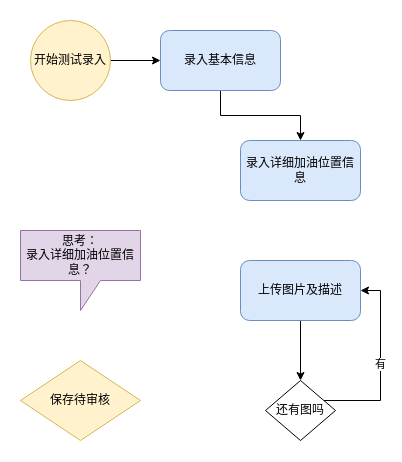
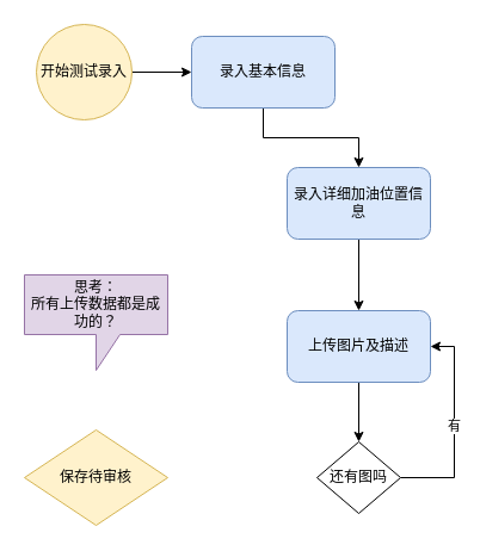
  <mxCell id="0" />
  <mxCell id="1" parent="0" />
  <mxCell id="2" style="edgeStyle=orthogonalEdgeStyle;rounded=0;orthogonalLoop=1;jettySize=auto;html=1;entryX=0;entryY=0.5;entryDx=0;entryDy=0;" edge="1" parent="1" source="3" target="5"><mxGeometry relative="1" as="geometry" /></mxCell>
  <mxCell id="3" value="开始测试录入" style="ellipse;whiteSpace=wrap;html=1;aspect=fixed;fillColor=#fff2cc;strokeColor=#d6b656;" vertex="1" parent="1"><mxGeometry x="30" y="20" width="80" height="80" as="geometry" /></mxCell>
  <mxCell id="4" style="edgeStyle=orthogonalEdgeStyle;rounded=0;orthogonalLoop=1;jettySize=auto;html=1;entryX=0.5;entryY=0;entryDx=0;entryDy=0;" edge="1" parent="1" source="5" target="7"><mxGeometry relative="1" as="geometry" /></mxCell>
  <mxCell id="5" value="录入基本信息" style="rounded=1;whiteSpace=wrap;html=1;fillColor=#dae8fc;strokeColor=#6c8ebf;" vertex="1" parent="1"><mxGeometry x="160" y="30" width="120" height="60" as="geometry" /></mxCell>
+ <mxCell id="6" style="edgeStyle=orthogonalEdgeStyle;rounded=0;orthogonalLoop=1;jettySize=auto;html=1;entryX=0.5;entryY=0;entryDx=0;entryDy=0;" edge="1" parent="1" source="7" target="9"><mxGeometry relative="1" as="geometry" /></mxCell>
  <mxCell id="7" value="录入详细加油位置信息" style="rounded=1;whiteSpace=wrap;html=1;fillColor=#dae8fc;strokeColor=#6c8ebf;" vertex="1" parent="1"><mxGeometry x="240" y="140" width="120" height="60" as="geometry" /></mxCell>
  <mxCell id="8" style="edgeStyle=orthogonalEdgeStyle;rounded=0;orthogonalLoop=1;jettySize=auto;html=1;entryX=0.5;entryY=0;entryDx=0;entryDy=0;" edge="1" parent="1" source="9" target="11"><mxGeometry relative="1" as="geometry"><mxPoint x="310" y="360" as="targetPoint" /></mxGeometry></mxCell>
  <mxCell id="9" value="上传图片及描述" style="rounded=1;whiteSpace=wrap;html=1;fillColor=#dae8fc;strokeColor=#6c8ebf;" vertex="1" parent="1"><mxGeometry x="240" y="260" width="120" height="60" as="geometry" /></mxCell>
  <mxCell id="10" value="有" style="edgeStyle=orthogonalEdgeStyle;rounded=0;orthogonalLoop=1;jettySize=auto;html=1;entryX=1;entryY=0.5;entryDx=0;entryDy=0;" edge="1" parent="1" source="11" target="9"><mxGeometry relative="1" as="geometry"><Array as="points"><mxPoint x="380" y="400" /><mxPoint x="380" y="290" /></Array></mxGeometry></mxCell>
- <mxCell id="11" value="还有图吗" style="rhombus;whiteSpace=wrap;html=1;" vertex="1" parent="1"><mxGeometry x="265" y="380" width="70" height="60" as="geometry" /></mxCell>
+ <mxCell id="11" value="还有图吗" style="rhombus;whiteSpace=wrap;html=1;" vertex="1" parent="1"><mxGeometry x="265" y="370" width="70" height="60" as="geometry" /></mxCell>
  <mxCell id="12" value="保存待审核" style="rhombus;whiteSpace=wrap;html=1;fillColor=#fff2cc;strokeColor=#d6b656;" vertex="1" parent="1"><mxGeometry x="20" y="360" width="120" height="80" as="geometry" /></mxCell>
- <mxCell id="13" value="思考：&lt;br&gt;录入详细加油位置信息？" style="shape=callout;whiteSpace=wrap;html=1;perimeter=calloutPerimeter;fillColor=#e1d5e7;strokeColor=#9673a6;" vertex="1" parent="1"><mxGeometry x="20" y="230" width="120" height="80" as="geometry" /></mxCell>
+ <mxCell id="13" value="思考：&lt;br&gt;所有上传数据都是成功的？" style="shape=callout;whiteSpace=wrap;html=1;perimeter=calloutPerimeter;fillColor=#e1d5e7;strokeColor=#9673a6;" vertex="1" parent="1"><mxGeometry x="20" y="230" width="120" height="80" as="geometry" /></mxCell>
